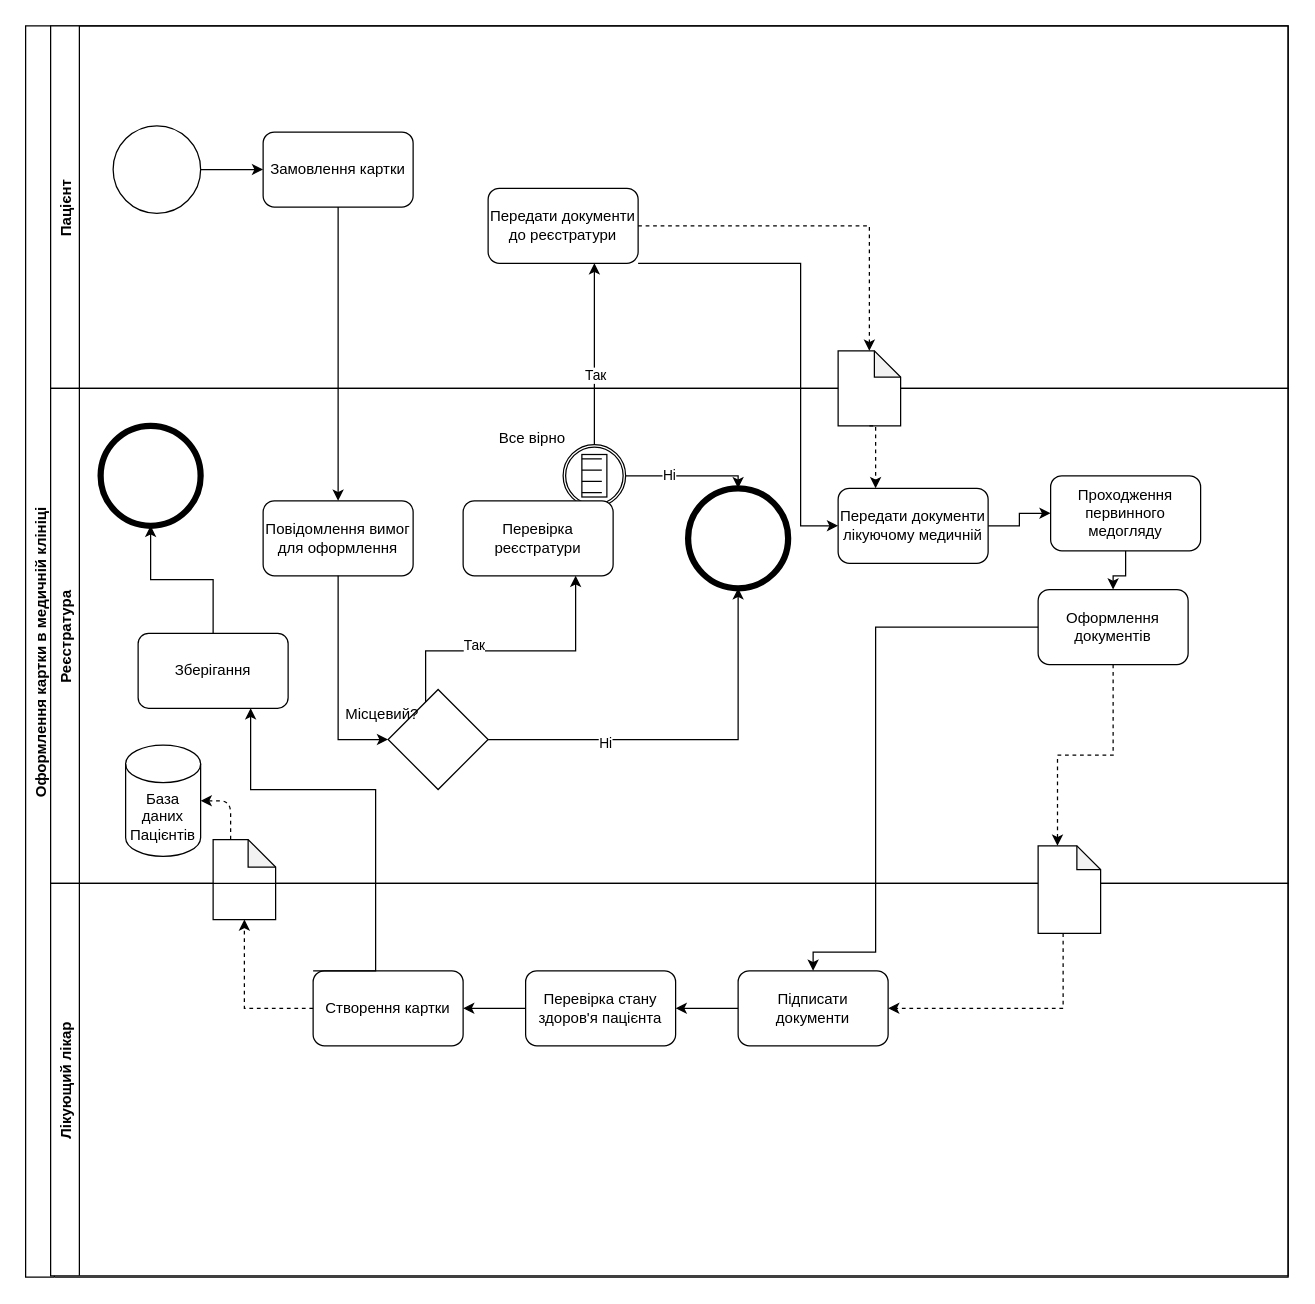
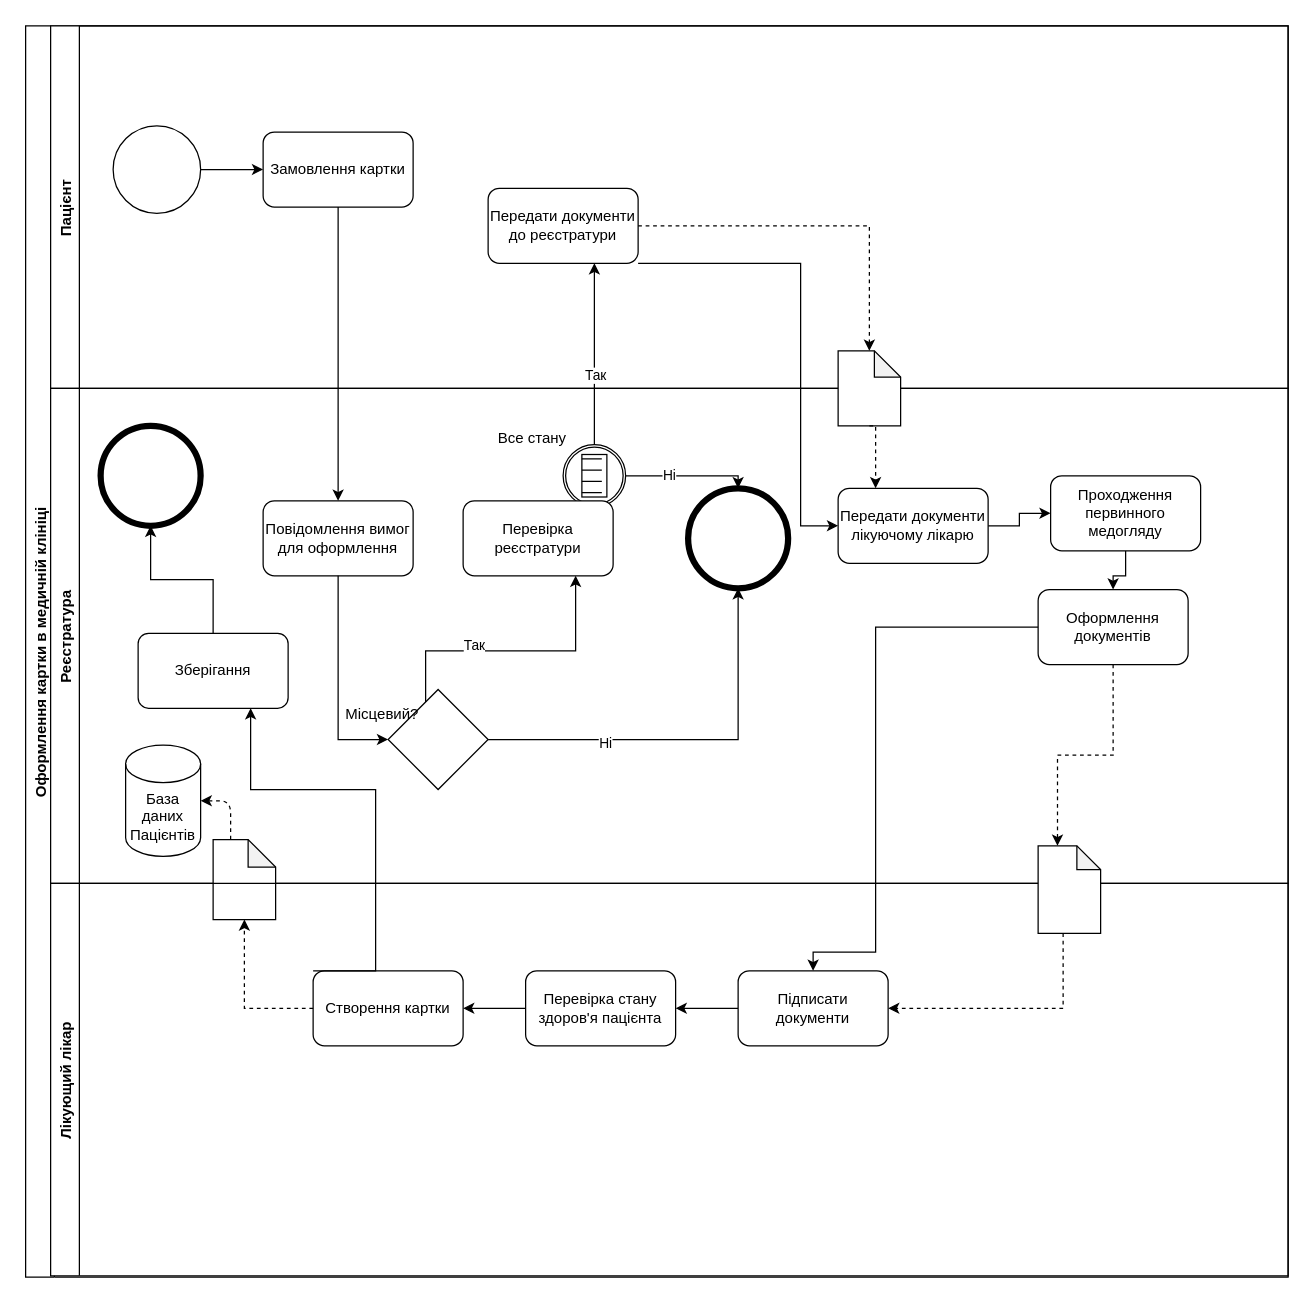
  <mxCell id="0" />
  <mxCell id="1" parent="0" />
  <mxCell id="2" value="Оформлення картки в медичній клініці" style="swimlane;horizontal=0;" parent="1" vertex="1"><mxGeometry x="20" y="20" width="1010" height="1001" as="geometry" /></mxCell>
  <mxCell id="3" value="Пацієнт" style="swimlane;horizontal=0;" parent="2" vertex="1"><mxGeometry x="20" width="990" height="290" as="geometry" /></mxCell>
  <mxCell id="4" value="" style="ellipse;whiteSpace=wrap;html=1;aspect=fixed;" parent="3" vertex="1"><mxGeometry x="50" y="80" width="70" height="70" as="geometry" /></mxCell>
  <mxCell id="5" value="Замовлення картки" style="rounded=1;whiteSpace=wrap;html=1;" parent="3" vertex="1"><mxGeometry x="170" y="85" width="120" height="60" as="geometry" /></mxCell>
  <mxCell id="6" value="Передати документи до реєстратури" style="rounded=1;whiteSpace=wrap;html=1;strokeWidth=1;" parent="3" vertex="1"><mxGeometry x="350" y="130" width="120" height="60" as="geometry" /></mxCell>
  <mxCell id="7" style="edgeStyle=orthogonalEdgeStyle;rounded=0;orthogonalLoop=1;jettySize=auto;html=1;entryX=0;entryY=0.5;entryDx=0;entryDy=0;" parent="3" source="4" target="5" edge="1"><mxGeometry relative="1" as="geometry"><mxPoint x="130" y="235.0" as="targetPoint" /></mxGeometry></mxCell>
  <mxCell id="8" value="Реєстратура" style="swimlane;horizontal=0;" parent="2" vertex="1"><mxGeometry x="20" y="290" width="990" height="396" as="geometry" /></mxCell>
  <mxCell id="9" value="Повідомлення вимог для оформлення" style="rounded=1;whiteSpace=wrap;html=1;" parent="8" vertex="1"><mxGeometry x="170" y="90" width="120" height="60" as="geometry" /></mxCell>
  <mxCell id="10" value="" style="ellipse;whiteSpace=wrap;html=1;aspect=fixed;strokeWidth=5;" parent="8" vertex="1"><mxGeometry x="510" y="80" width="80" height="80" as="geometry" /></mxCell>
  <mxCell id="11" value="" style="shape=note;whiteSpace=wrap;html=1;backgroundOutline=1;darkOpacity=0.05;strokeWidth=1;size=21;" parent="8" vertex="1"><mxGeometry x="630" y="-30" width="50" height="60" as="geometry" /></mxCell>
  <mxCell id="12" style="edgeStyle=orthogonalEdgeStyle;rounded=0;orthogonalLoop=1;jettySize=auto;html=1;entryX=0;entryY=0.5;entryDx=0;entryDy=0;" parent="8" source="13" target="31" edge="1"><mxGeometry relative="1" as="geometry"><mxPoint x="820" y="110" as="targetPoint" /></mxGeometry></mxCell>
- <mxCell id="13" value="Передати документи лікуючому медичній" style="rounded=1;whiteSpace=wrap;html=1;strokeWidth=1;" parent="8" vertex="1"><mxGeometry x="630" y="80" width="120" height="60" as="geometry" /></mxCell>
+ <mxCell id="13" value="Передати документи лікуючому лікарю" style="rounded=1;whiteSpace=wrap;html=1;strokeWidth=1;" parent="8" vertex="1"><mxGeometry x="630" y="80" width="120" height="60" as="geometry" /></mxCell>
  <mxCell id="14" value="" style="rhombus;whiteSpace=wrap;html=1;strokeWidth=1;" parent="8" vertex="1"><mxGeometry x="270" y="241" width="80" height="80" as="geometry" /></mxCell>
- <mxCell id="15" value="Все вірно" style="text;html=1;align=center;verticalAlign=middle;resizable=0;points=[];autosize=1;strokeColor=none;fillColor=none;" parent="8" vertex="1"><mxGeometry x="350" y="30" width="70" height="20" as="geometry" /></mxCell>
+ <mxCell id="15" value="Все стану" style="text;html=1;align=center;verticalAlign=middle;resizable=0;points=[];autosize=1;strokeColor=none;fillColor=none;" parent="8" vertex="1"><mxGeometry x="350" y="30" width="70" height="20" as="geometry" /></mxCell>
  <mxCell id="16" style="edgeStyle=orthogonalEdgeStyle;rounded=0;orthogonalLoop=1;jettySize=auto;html=1;entryX=0;entryY=0.5;entryDx=0;entryDy=0;startArrow=none;exitX=0.5;exitY=1;exitDx=0;exitDy=0;" parent="8" source="9" target="14" edge="1"><mxGeometry relative="1" as="geometry"><mxPoint x="260" y="221" as="targetPoint" /><mxPoint x="230" y="231" as="sourcePoint" /><Array as="points"><mxPoint x="230" y="281" /></Array></mxGeometry></mxCell>
  <mxCell id="17" style="edgeStyle=orthogonalEdgeStyle;rounded=0;orthogonalLoop=1;jettySize=auto;html=1;entryX=0.75;entryY=1;entryDx=0;entryDy=0;" parent="8" source="14" target="26" edge="1"><mxGeometry relative="1" as="geometry"><mxPoint x="410" y="161" as="targetPoint" /><Array as="points"><mxPoint x="300" y="210" /><mxPoint x="420" y="210" /></Array></mxGeometry></mxCell>
  <mxCell id="18" value="Так" style="edgeLabel;html=1;align=center;verticalAlign=middle;resizable=0;points=[];" parent="17" vertex="1" connectable="0"><mxGeometry x="-0.295" y="5" relative="1" as="geometry"><mxPoint x="1" as="offset" /></mxGeometry></mxCell>
  <mxCell id="19" value="Оформлення документів" style="rounded=1;whiteSpace=wrap;html=1;strokeWidth=1;" parent="8" vertex="1"><mxGeometry x="790" y="161" width="120" height="60" as="geometry" /></mxCell>
  <mxCell id="20" value="" style="shape=note;whiteSpace=wrap;html=1;backgroundOutline=1;darkOpacity=0.05;strokeWidth=1;size=22;" parent="8" vertex="1"><mxGeometry x="130" y="361" width="50" height="64" as="geometry" /></mxCell>
  <mxCell id="21" style="edgeStyle=orthogonalEdgeStyle;rounded=0;orthogonalLoop=1;jettySize=auto;html=1;entryX=0.5;entryY=1;entryDx=0;entryDy=0;" parent="8" source="22" target="23" edge="1"><mxGeometry relative="1" as="geometry" /></mxCell>
  <mxCell id="22" value="Зберігання" style="rounded=1;whiteSpace=wrap;html=1;strokeWidth=1;arcSize=14;" parent="8" vertex="1"><mxGeometry x="70" y="196" width="120" height="60" as="geometry" /></mxCell>
  <mxCell id="23" value="" style="ellipse;whiteSpace=wrap;html=1;aspect=fixed;strokeWidth=5;" parent="8" vertex="1"><mxGeometry x="40" y="30" width="80" height="80" as="geometry" /></mxCell>
  <mxCell id="24" style="edgeStyle=orthogonalEdgeStyle;rounded=1;orthogonalLoop=1;jettySize=auto;html=1;dashed=1;exitX=0;exitY=0;exitDx=14;exitDy=0;exitPerimeter=0;entryX=1;entryY=0.5;entryDx=0;entryDy=0;entryPerimeter=0;" parent="8" source="20" target="35" edge="1"><mxGeometry relative="1" as="geometry"><mxPoint x="130" y="311" as="targetPoint" /><Array as="points"><mxPoint x="144" y="330" /></Array><mxPoint x="120.0" y="311" as="sourcePoint" /></mxGeometry></mxCell>
  <mxCell id="25" value="" style="points=[[0.145,0.145,0],[0.5,0,0],[0.855,0.145,0],[1,0.5,0],[0.855,0.855,0],[0.5,1,0],[0.145,0.855,0],[0,0.5,0]];shape=mxgraph.bpmn.event;html=1;verticalLabelPosition=bottom;labelBackgroundColor=#ffffff;verticalAlign=top;align=center;perimeter=ellipsePerimeter;outlineConnect=0;aspect=fixed;outline=catching;symbol=conditional;" parent="8" vertex="1"><mxGeometry x="410" y="45" width="50" height="50" as="geometry" /></mxCell>
  <mxCell id="26" value="Перевірка реєстратури" style="rounded=1;whiteSpace=wrap;html=1;" parent="8" vertex="1"><mxGeometry x="330" y="90" width="120" height="60" as="geometry" /></mxCell>
  <mxCell id="27" style="edgeStyle=orthogonalEdgeStyle;rounded=0;orthogonalLoop=1;jettySize=auto;html=1;exitX=1;exitY=0.5;exitDx=0;exitDy=0;exitPerimeter=0;entryX=0.5;entryY=0;entryDx=0;entryDy=0;" parent="8" source="25" target="10" edge="1"><mxGeometry relative="1" as="geometry"><mxPoint x="510" y="120" as="targetPoint" /><mxPoint x="450" y="120" as="sourcePoint" /><Array as="points"><mxPoint x="550" y="70" /></Array></mxGeometry></mxCell>
  <mxCell id="28" value="Ні" style="edgeLabel;html=1;align=center;verticalAlign=middle;resizable=0;points=[];" parent="27" vertex="1" connectable="0"><mxGeometry x="-0.322" y="1" relative="1" as="geometry"><mxPoint as="offset" /></mxGeometry></mxCell>
  <mxCell id="29" style="edgeStyle=orthogonalEdgeStyle;rounded=0;orthogonalLoop=1;jettySize=auto;html=1;dashed=1;entryX=0.25;entryY=0;entryDx=0;entryDy=0;exitX=0.5;exitY=1;exitDx=0;exitDy=0;exitPerimeter=0;" parent="8" source="11" target="13" edge="1"><mxGeometry relative="1" as="geometry"><mxPoint x="650" y="150" as="targetPoint" /><mxPoint x="615" y="150" as="sourcePoint" /><Array as="points"><mxPoint x="660" y="30" /></Array></mxGeometry></mxCell>
  <mxCell id="30" style="edgeStyle=orthogonalEdgeStyle;rounded=0;orthogonalLoop=1;jettySize=auto;html=1;entryX=0.5;entryY=0;entryDx=0;entryDy=0;" parent="8" source="31" target="19" edge="1"><mxGeometry relative="1" as="geometry" /></mxCell>
  <mxCell id="31" value="Проходження первинного медогляду" style="rounded=1;whiteSpace=wrap;html=1;" parent="8" vertex="1"><mxGeometry x="800" y="70" width="120" height="60" as="geometry" /></mxCell>
  <mxCell id="32" style="edgeStyle=orthogonalEdgeStyle;rounded=0;orthogonalLoop=1;jettySize=auto;html=1;entryX=0.5;entryY=1;entryDx=0;entryDy=0;" parent="8" source="14" target="10" edge="1"><mxGeometry relative="1" as="geometry"><mxPoint x="510" y="280" as="targetPoint" /></mxGeometry></mxCell>
  <mxCell id="33" value="Ні" style="edgeLabel;html=1;align=center;verticalAlign=middle;resizable=0;points=[];" parent="32" vertex="1" connectable="0"><mxGeometry x="-0.428" y="-2" relative="1" as="geometry"><mxPoint x="1" as="offset" /></mxGeometry></mxCell>
  <mxCell id="34" value="Місцевий?" style="text;html=1;align=center;verticalAlign=middle;resizable=0;points=[];autosize=1;strokeColor=none;fillColor=none;" parent="8" vertex="1"><mxGeometry x="230" y="251" width="70" height="20" as="geometry" /></mxCell>
  <mxCell id="35" value="База даних Пацієнтів" style="shape=cylinder3;whiteSpace=wrap;html=1;boundedLbl=1;backgroundOutline=1;size=15;" vertex="1" parent="8"><mxGeometry x="60" y="285.5" width="60" height="89" as="geometry" /></mxCell>
  <mxCell id="36" value="Лікующий лікар" style="swimlane;horizontal=0;" parent="2" vertex="1"><mxGeometry x="20" y="686" width="990" height="314" as="geometry" /></mxCell>
  <mxCell id="37" style="edgeStyle=orthogonalEdgeStyle;rounded=0;orthogonalLoop=1;jettySize=auto;html=1;" parent="36" source="38" edge="1"><mxGeometry relative="1" as="geometry"><mxPoint x="500" y="100" as="targetPoint" /></mxGeometry></mxCell>
  <mxCell id="38" value="Підписати документи" style="rounded=1;whiteSpace=wrap;html=1;strokeWidth=1;" parent="36" vertex="1"><mxGeometry x="550" y="70" width="120" height="60" as="geometry" /></mxCell>
  <mxCell id="39" value="" style="shape=note;whiteSpace=wrap;html=1;backgroundOutline=1;darkOpacity=0.05;strokeWidth=1;size=19;" parent="36" vertex="1"><mxGeometry x="790" y="-30" width="50" height="70" as="geometry" /></mxCell>
  <mxCell id="40" style="edgeStyle=orthogonalEdgeStyle;rounded=0;orthogonalLoop=1;jettySize=auto;html=1;entryX=1;entryY=0.5;entryDx=0;entryDy=0;dashed=1;" parent="36" source="39" target="38" edge="1"><mxGeometry relative="1" as="geometry"><Array as="points"><mxPoint x="810" y="100" /></Array></mxGeometry></mxCell>
  <mxCell id="41" value="Створення картки" style="rounded=1;whiteSpace=wrap;html=1;strokeWidth=1;" parent="36" vertex="1"><mxGeometry x="210" y="70" width="120" height="60" as="geometry" /></mxCell>
  <mxCell id="42" style="edgeStyle=orthogonalEdgeStyle;rounded=0;orthogonalLoop=1;jettySize=auto;html=1;entryX=1;entryY=0.5;entryDx=0;entryDy=0;" parent="36" source="43" target="41" edge="1"><mxGeometry relative="1" as="geometry" /></mxCell>
  <mxCell id="43" value="Перевірка стану здоров'я пацієнта" style="rounded=1;whiteSpace=wrap;html=1;" parent="36" vertex="1"><mxGeometry x="380" y="70" width="120" height="60" as="geometry" /></mxCell>
  <mxCell id="44" style="edgeStyle=orthogonalEdgeStyle;rounded=0;orthogonalLoop=1;jettySize=auto;html=1;entryX=0.5;entryY=0;entryDx=0;entryDy=0;" parent="2" source="5" target="9" edge="1"><mxGeometry relative="1" as="geometry" /></mxCell>
  <mxCell id="45" style="edgeStyle=orthogonalEdgeStyle;rounded=0;orthogonalLoop=1;jettySize=auto;html=1;exitX=0.5;exitY=0;exitDx=0;exitDy=0;exitPerimeter=0;" parent="2" source="25" edge="1"><mxGeometry relative="1" as="geometry"><mxPoint x="455" y="190" as="targetPoint" /><mxPoint x="430" y="331" as="sourcePoint" /><Array as="points"><mxPoint x="455" y="190" /></Array></mxGeometry></mxCell>
  <mxCell id="46" value="Так" style="edgeLabel;html=1;align=center;verticalAlign=middle;resizable=0;points=[];" parent="45" vertex="1" connectable="0"><mxGeometry x="-0.225" relative="1" as="geometry"><mxPoint as="offset" /></mxGeometry></mxCell>
  <mxCell id="47" style="edgeStyle=orthogonalEdgeStyle;rounded=0;orthogonalLoop=1;jettySize=auto;html=1;entryX=0.5;entryY=0;entryDx=0;entryDy=0;entryPerimeter=0;dashed=1;" parent="2" source="6" target="11" edge="1"><mxGeometry relative="1" as="geometry" /></mxCell>
  <mxCell id="48" style="edgeStyle=orthogonalEdgeStyle;rounded=0;orthogonalLoop=1;jettySize=auto;html=1;entryX=0;entryY=0.5;entryDx=0;entryDy=0;" parent="2" source="6" target="13" edge="1"><mxGeometry relative="1" as="geometry"><Array as="points"><mxPoint x="620" y="190" /><mxPoint x="620" y="400" /></Array></mxGeometry></mxCell>
  <mxCell id="49" style="edgeStyle=orthogonalEdgeStyle;rounded=0;orthogonalLoop=1;jettySize=auto;html=1;exitX=0;exitY=0.5;exitDx=0;exitDy=0;entryX=0.5;entryY=0;entryDx=0;entryDy=0;" parent="2" source="19" target="38" edge="1"><mxGeometry relative="1" as="geometry"><Array as="points"><mxPoint x="680" y="481" /><mxPoint x="680" y="741" /><mxPoint x="630" y="741" /></Array><mxPoint x="570" y="741" as="targetPoint" /></mxGeometry></mxCell>
  <mxCell id="50" style="edgeStyle=orthogonalEdgeStyle;rounded=0;orthogonalLoop=1;jettySize=auto;html=1;entryX=0;entryY=0;entryDx=15.5;entryDy=0;entryPerimeter=0;dashed=1;exitX=0.5;exitY=1;exitDx=0;exitDy=0;" parent="2" source="19" target="39" edge="1"><mxGeometry relative="1" as="geometry" /></mxCell>
  <mxCell id="51" style="edgeStyle=orthogonalEdgeStyle;rounded=0;orthogonalLoop=1;jettySize=auto;html=1;entryX=0.5;entryY=1;entryDx=0;entryDy=0;entryPerimeter=0;dashed=1;" parent="2" source="41" target="20" edge="1"><mxGeometry relative="1" as="geometry" /></mxCell>
  <mxCell id="52" style="edgeStyle=orthogonalEdgeStyle;rounded=0;orthogonalLoop=1;jettySize=auto;html=1;exitX=0;exitY=0;exitDx=0;exitDy=0;entryX=0.75;entryY=1;entryDx=0;entryDy=0;" parent="2" source="41" target="22" edge="1"><mxGeometry relative="1" as="geometry"><Array as="points"><mxPoint x="280" y="756" /><mxPoint x="280" y="611" /><mxPoint x="180" y="611" /></Array></mxGeometry></mxCell>
